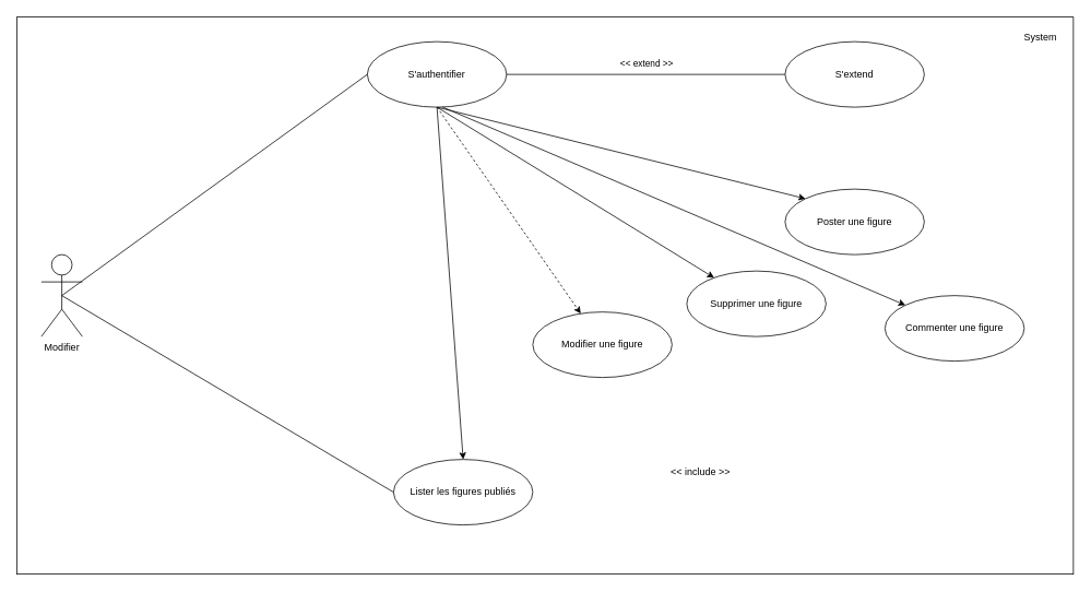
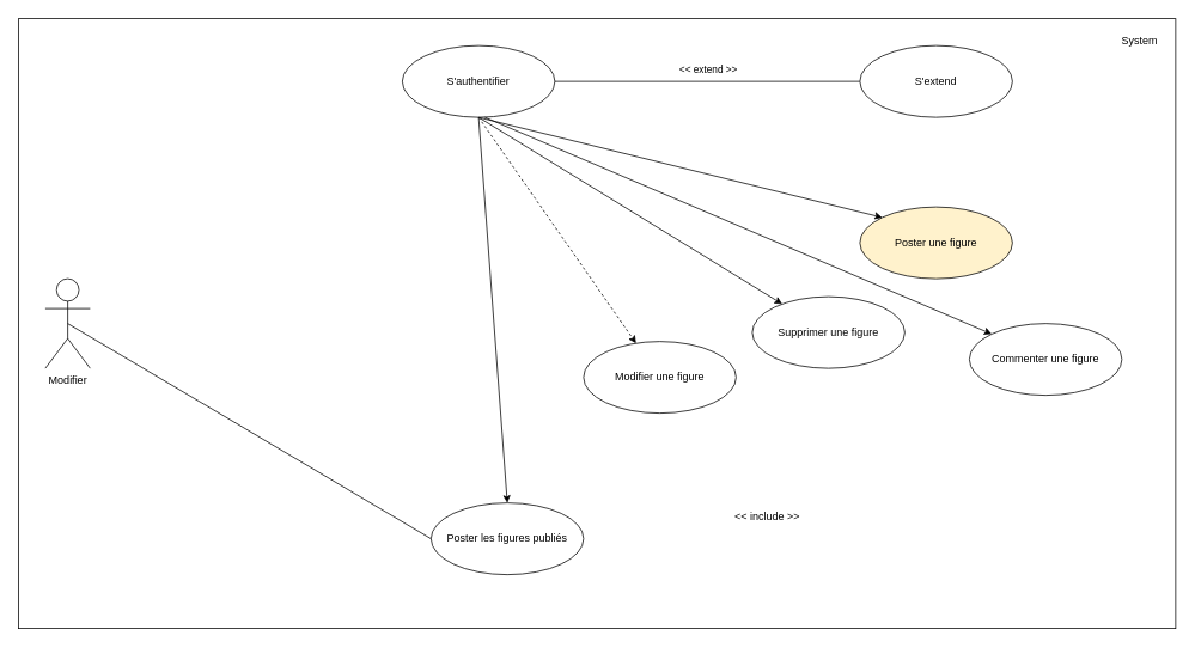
  <mxCell id="0" />
  <mxCell id="1" parent="0" />
  <mxCell id="2" value="" style="rounded=0;whiteSpace=wrap;html=1;" parent="1" vertex="1"><mxGeometry x="20" y="20" width="1290" height="680" as="geometry" /></mxCell>
  <mxCell id="3" value="Modifier&lt;br&gt;" style="shape=umlActor;verticalLabelPosition=bottom;verticalAlign=top;html=1;outlineConnect=0;" parent="1" vertex="1"><mxGeometry x="50" y="310" width="50" height="100" as="geometry" /></mxCell>
  <mxCell id="4" value="System" style="text;html=1;strokeColor=none;fillColor=none;align=center;verticalAlign=middle;whiteSpace=wrap;rounded=0;" parent="1" vertex="1"><mxGeometry x="1240" y="30" width="60" height="30" as="geometry" /></mxCell>
- <mxCell id="5" value="Lister les figures publiés" style="ellipse;whiteSpace=wrap;html=1;" parent="1" vertex="1"><mxGeometry x="480" y="560" width="170" height="80" as="geometry" /></mxCell>
+ <mxCell id="5" value="Poster les figures publiés" style="ellipse;whiteSpace=wrap;html=1;" parent="1" vertex="1"><mxGeometry x="480" y="560" width="170" height="80" as="geometry" /></mxCell>
  <mxCell id="6" value="" style="endArrow=none;html=1;rounded=0;exitX=0.5;exitY=0.5;exitDx=0;exitDy=0;exitPerimeter=0;entryX=0;entryY=0.5;entryDx=0;entryDy=0;" parent="1" source="3" target="5" edge="1"><mxGeometry width="50" height="50" relative="1" as="geometry"><mxPoint x="780" y="610" as="sourcePoint" /><mxPoint x="830" y="560" as="targetPoint" /></mxGeometry></mxCell>
- <mxCell id="7" value="Poster une figure" style="ellipse;whiteSpace=wrap;html=1;" parent="1" vertex="1"><mxGeometry x="958" y="230" width="170" height="80" as="geometry" /></mxCell>
+ <mxCell id="7" value="Poster une figure" style="ellipse;whiteSpace=wrap;html=1;fillColor=#fff2cc;" parent="1" vertex="1"><mxGeometry x="958" y="230" width="170" height="80" as="geometry" /></mxCell>
  <mxCell id="8" value="Modifier une figure" style="ellipse;whiteSpace=wrap;html=1;" parent="1" vertex="1"><mxGeometry x="650" y="380" width="170" height="80" as="geometry" /></mxCell>
  <mxCell id="9" value="" style="endArrow=classic;html=1;rounded=0;exitX=0.5;exitY=1;exitDx=0;exitDy=0;dashed=1;" parent="1" source="12" target="8" edge="1"><mxGeometry width="50" height="50" relative="1" as="geometry"><mxPoint x="508" y="290" as="sourcePoint" /><mxPoint x="713" y="350" as="targetPoint" /></mxGeometry></mxCell>
  <mxCell id="10" value="Supprimer une figure" style="ellipse;whiteSpace=wrap;html=1;" parent="1" vertex="1"><mxGeometry x="838" y="330" width="170" height="80" as="geometry" /></mxCell>
  <mxCell id="11" value="" style="endArrow=classic;html=1;rounded=0;exitX=0.5;exitY=1;exitDx=0;exitDy=0;" parent="1" source="12" target="10" edge="1"><mxGeometry width="50" height="50" relative="1" as="geometry"><mxPoint x="618" y="410" as="sourcePoint" /><mxPoint x="668" y="360" as="targetPoint" /></mxGeometry></mxCell>
  <mxCell id="12" value="S'authentifier" style="ellipse;whiteSpace=wrap;html=1;" parent="1" vertex="1"><mxGeometry x="448" y="50" width="170" height="80" as="geometry" /></mxCell>
- <mxCell id="13" value="" style="endArrow=none;html=1;rounded=0;exitX=0.5;exitY=0.5;exitDx=0;exitDy=0;exitPerimeter=0;entryX=0;entryY=0.5;entryDx=0;entryDy=0;" parent="1" source="3" target="12" edge="1"><mxGeometry width="50" height="50" relative="1" as="geometry"><mxPoint x="326" y="301" as="sourcePoint" /><mxPoint x="591" y="462" as="targetPoint" /></mxGeometry></mxCell>
  <mxCell id="14" value="" style="endArrow=none;html=1;rounded=0;exitX=1;exitY=0.5;exitDx=0;exitDy=0;entryX=0;entryY=0.5;entryDx=0;entryDy=0;" parent="1" source="12" target="16" edge="1"><mxGeometry width="50" height="50" relative="1" as="geometry"><mxPoint x="768" y="330" as="sourcePoint" /><mxPoint x="938" y="160" as="targetPoint" /></mxGeometry></mxCell>
  <mxCell id="15" value="&amp;lt;&amp;lt; extend &amp;gt;&amp;gt;" style="edgeLabel;html=1;align=center;verticalAlign=middle;resizable=0;points=[];" parent="14" vertex="1" connectable="0"><mxGeometry x="0.009" y="-3" relative="1" as="geometry"><mxPoint x="-2" y="-17" as="offset" /></mxGeometry></mxCell>
  <mxCell id="16" value="S'extend" style="ellipse;whiteSpace=wrap;html=1;" parent="1" vertex="1"><mxGeometry x="958" y="50" width="170" height="80" as="geometry" /></mxCell>
  <mxCell id="17" value="&amp;lt;&amp;lt; include &amp;gt;&amp;gt;" style="text;html=1;strokeColor=none;fillColor=none;align=center;verticalAlign=middle;whiteSpace=wrap;rounded=0;" parent="1" vertex="1"><mxGeometry x="810" y="560" width="90" height="30" as="geometry" /></mxCell>
  <mxCell id="18" value="Commenter une figure" style="ellipse;whiteSpace=wrap;html=1;" parent="1" vertex="1"><mxGeometry x="1080" y="360" width="170" height="80" as="geometry" /></mxCell>
  <mxCell id="19" value="" style="endArrow=classic;html=1;rounded=0;entryX=0;entryY=0;entryDx=0;entryDy=0;exitX=0.5;exitY=1;exitDx=0;exitDy=0;" edge="1" parent="1" source="12" target="7"><mxGeometry width="50" height="50" relative="1" as="geometry"><mxPoint x="700" y="150" as="sourcePoint" /><mxPoint x="954" y="299" as="targetPoint" /></mxGeometry></mxCell>
  <mxCell id="20" value="" style="endArrow=classic;html=1;rounded=0;exitX=0.5;exitY=1;exitDx=0;exitDy=0;entryX=0.5;entryY=0;entryDx=0;entryDy=0;" edge="1" parent="1" source="12" target="5"><mxGeometry width="50" height="50" relative="1" as="geometry"><mxPoint x="500" y="130" as="sourcePoint" /><mxPoint x="775" y="212" as="targetPoint" /></mxGeometry></mxCell>
  <mxCell id="21" value="" style="endArrow=classic;html=1;rounded=0;entryX=0;entryY=0;entryDx=0;entryDy=0;" edge="1" parent="1" target="18"><mxGeometry width="50" height="50" relative="1" as="geometry"><mxPoint x="540" y="130" as="sourcePoint" /><mxPoint x="930" y="271" as="targetPoint" /></mxGeometry></mxCell>
